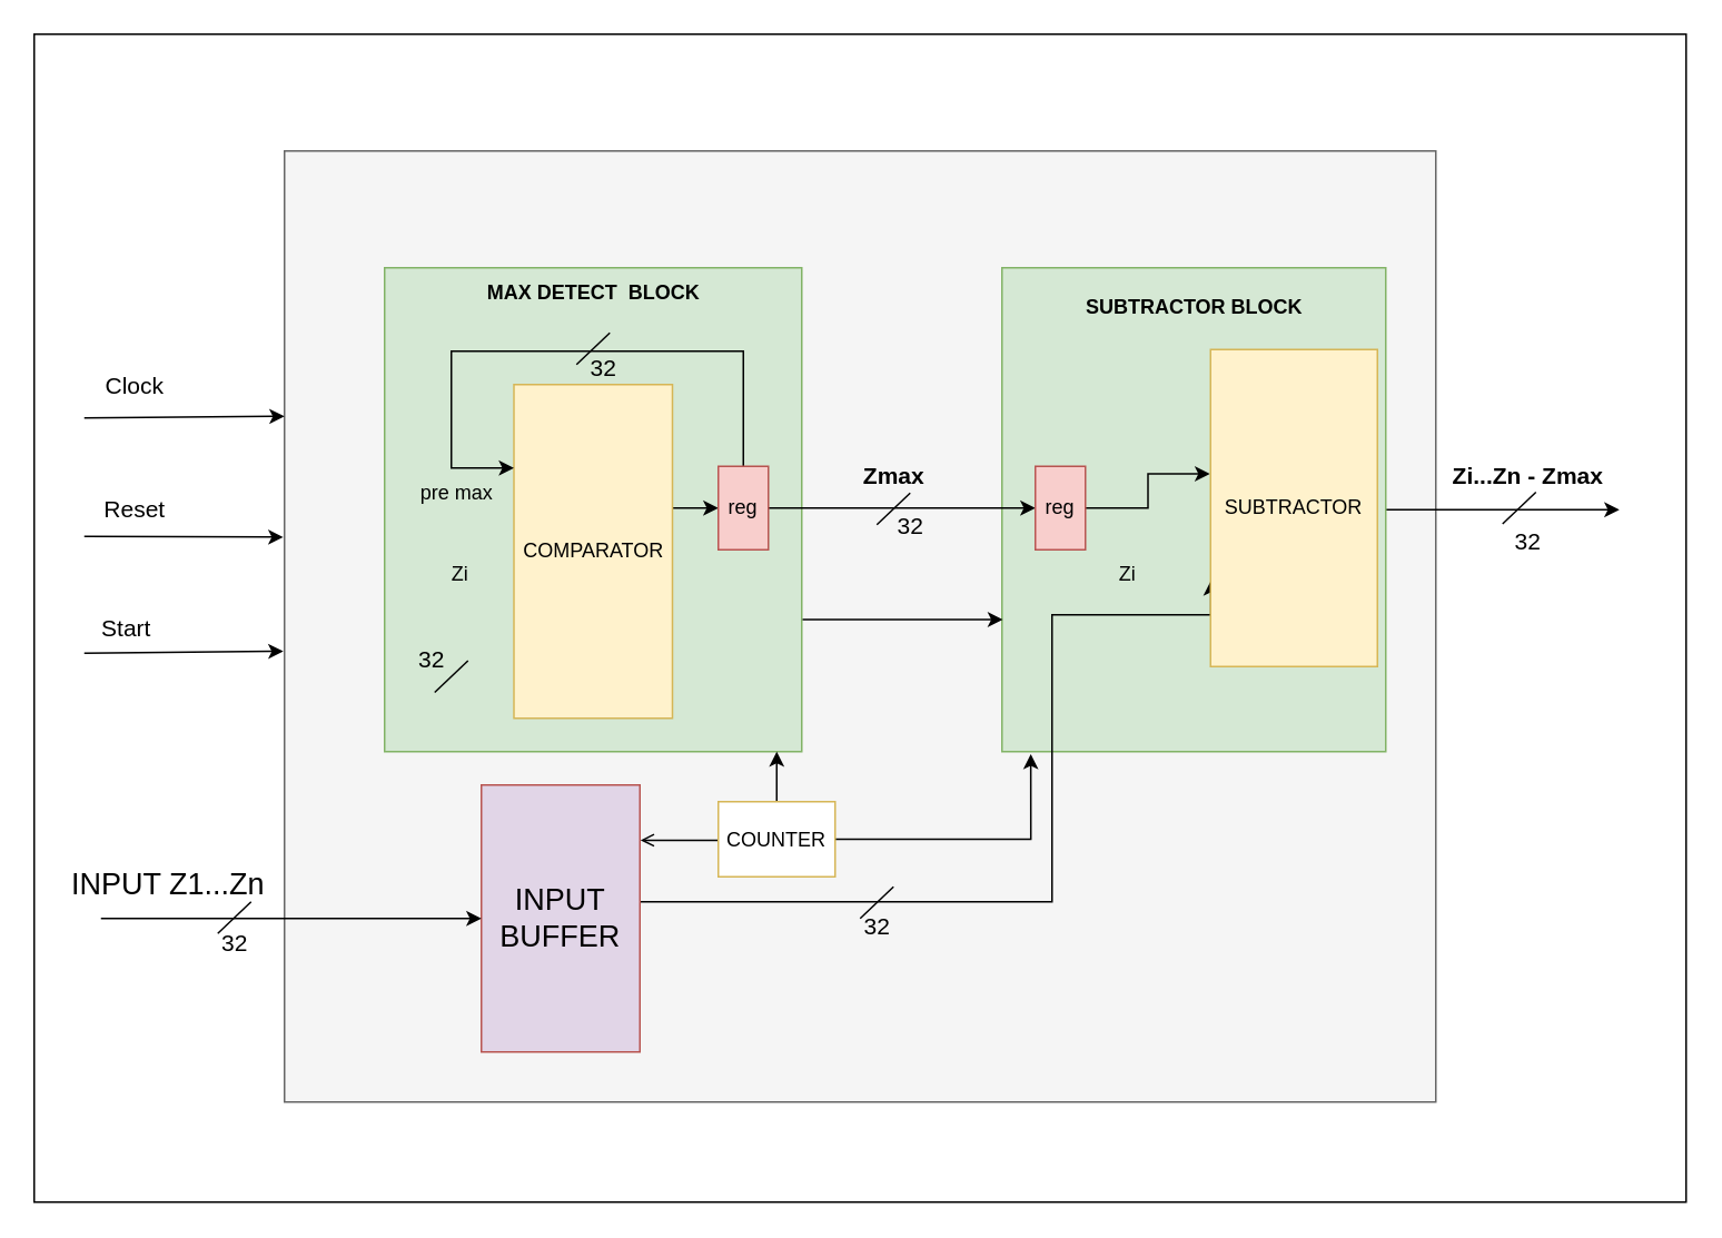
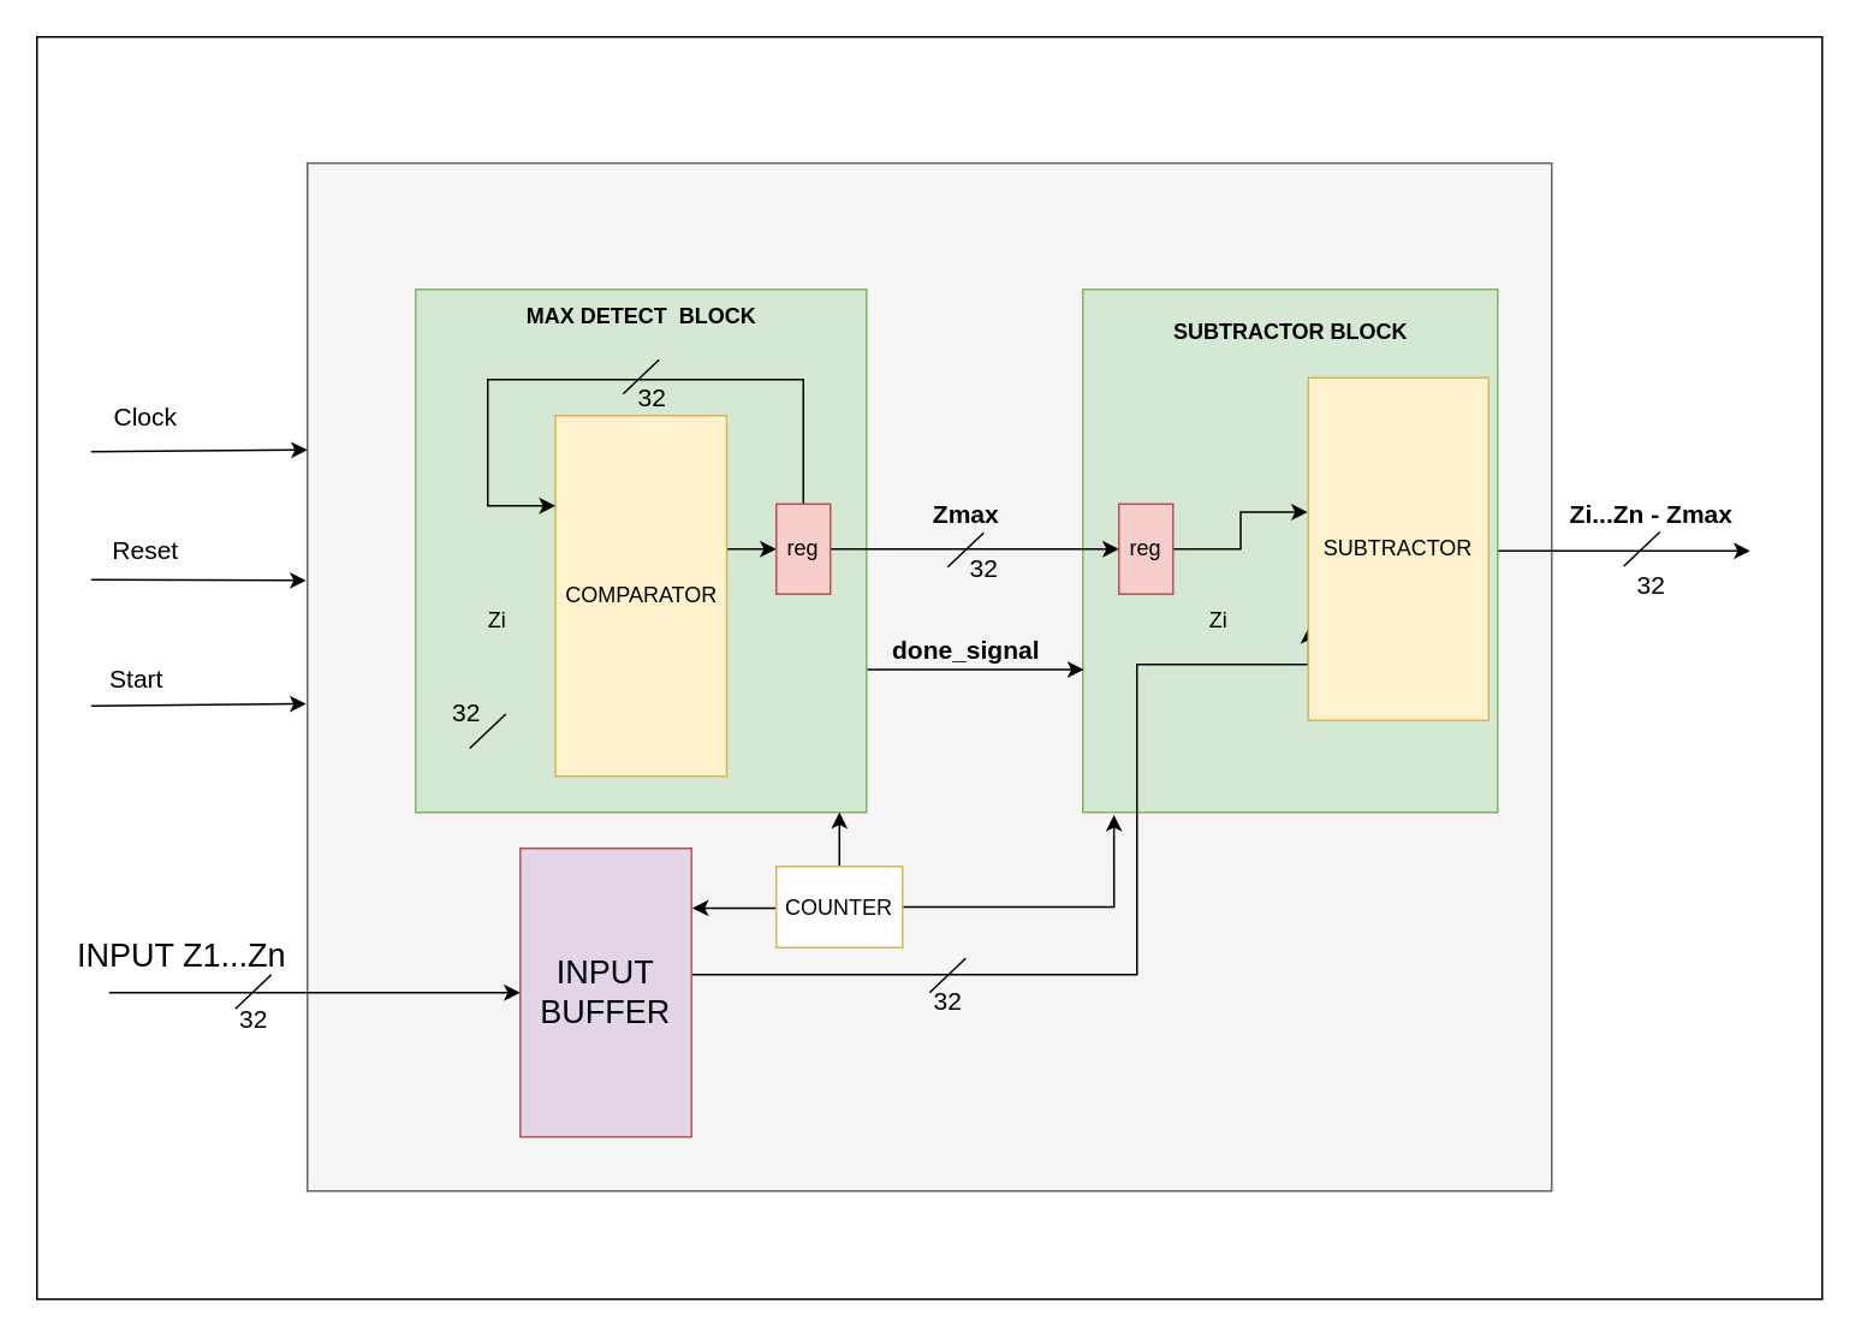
  <mxCell id="0" />
  <mxCell id="1" parent="0" />
  <mxCell id="2" value="" style="rounded=0;whiteSpace=wrap;html=1;fontSize=14;gradientColor=none;" vertex="1" parent="1"><mxGeometry x="20" y="20" width="990" height="700" as="geometry" /></mxCell>
  <mxCell id="3" value="" style="rounded=0;whiteSpace=wrap;html=1;fontSize=12;fillColor=#f5f5f5;fontColor=#333333;strokeColor=#666666;" vertex="1" parent="1"><mxGeometry x="170" y="90" width="690" height="570" as="geometry" /></mxCell>
  <mxCell id="4" style="edgeStyle=orthogonalEdgeStyle;rounded=0;orthogonalLoop=1;jettySize=auto;html=1;fontSize=14;" edge="1" parent="1" source="5"><mxGeometry relative="1" as="geometry"><mxPoint x="970" y="305" as="targetPoint" /></mxGeometry></mxCell>
  <mxCell id="5" value="" style="rounded=0;whiteSpace=wrap;html=1;fontSize=12;fillColor=#d5e8d4;strokeColor=#82b366;" vertex="1" parent="1"><mxGeometry x="600" y="160" width="230" height="290" as="geometry" /></mxCell>
  <mxCell id="6" value="" style="rounded=0;whiteSpace=wrap;html=1;fontSize=12;fillColor=#d5e8d4;strokeColor=#82b366;" vertex="1" parent="1"><mxGeometry x="230" y="160" width="250" height="290" as="geometry" /></mxCell>
  <mxCell id="7" style="edgeStyle=orthogonalEdgeStyle;rounded=0;orthogonalLoop=1;jettySize=auto;html=1;entryX=0;entryY=0.5;entryDx=0;entryDy=0;" edge="1" parent="1" target="19"><mxGeometry relative="1" as="geometry"><mxPoint x="402.5" y="304" as="sourcePoint" /></mxGeometry></mxCell>
  <mxCell id="8" value="COMPARATOR" style="rounded=0;whiteSpace=wrap;html=1;fillColor=#fff2cc;strokeColor=#d6b656;" parent="1" vertex="1"><mxGeometry x="307.5" y="230" width="95" height="200" as="geometry" /></mxCell>
  <mxCell id="9" value="&lt;font style=&quot;font-size: 14px;&quot;&gt;&lt;b&gt;Zmax&lt;/b&gt;&lt;/font&gt;" style="text;html=1;align=center;verticalAlign=middle;resizable=0;points=[];autosize=1;" parent="1" vertex="1"><mxGeometry x="505" y="270" width="60" height="30" as="geometry" /></mxCell>
  <mxCell id="10" value="Zi" style="text;html=1;align=center;verticalAlign=middle;resizable=0;points=[];autosize=1;" parent="1" vertex="1"><mxGeometry x="260" y="329" width="30" height="30" as="geometry" /></mxCell>
- <mxCell id="11" style="edgeStyle=orthogonalEdgeStyle;rounded=0;orthogonalLoop=1;jettySize=auto;html=1;entryX=1.004;entryY=0.207;entryDx=0;entryDy=0;entryPerimeter=0;fontSize=12;endArrow=open;" edge="1" parent="1" source="14" target="22"><mxGeometry relative="1" as="geometry"><Array as="points"><mxPoint x="410" y="502" /></Array></mxGeometry></mxCell>
+ <mxCell id="11" style="edgeStyle=orthogonalEdgeStyle;rounded=0;orthogonalLoop=1;jettySize=auto;html=1;entryX=1.004;entryY=0.207;entryDx=0;entryDy=0;entryPerimeter=0;fontSize=12;" edge="1" parent="1" source="14" target="22"><mxGeometry relative="1" as="geometry"><Array as="points"><mxPoint x="410" y="502" /></Array></mxGeometry></mxCell>
  <mxCell id="12" style="edgeStyle=orthogonalEdgeStyle;rounded=0;orthogonalLoop=1;jettySize=auto;html=1;entryX=0.075;entryY=1.005;entryDx=0;entryDy=0;entryPerimeter=0;fontSize=12;" edge="1" parent="1" source="14" target="5"><mxGeometry relative="1" as="geometry" /></mxCell>
  <mxCell id="13" style="edgeStyle=orthogonalEdgeStyle;rounded=0;orthogonalLoop=1;jettySize=auto;html=1;fontSize=12;" edge="1" parent="1" source="14"><mxGeometry relative="1" as="geometry"><mxPoint x="465" y="450" as="targetPoint" /></mxGeometry></mxCell>
  <mxCell id="14" value="COUNTER" style="rounded=0;whiteSpace=wrap;html=1;fillColor=#ffffff;strokeColor=#d6b656;" parent="1" vertex="1"><mxGeometry x="430" y="480" width="70" height="45" as="geometry" /></mxCell>
  <mxCell id="15" value="" style="endArrow=classic;html=1;rounded=0;exitX=1.002;exitY=0.727;exitDx=0;exitDy=0;exitPerimeter=0;entryX=0.002;entryY=0.727;entryDx=0;entryDy=0;entryPerimeter=0;" parent="1" source="6" edge="1" target="5"><mxGeometry width="50" height="50" relative="1" as="geometry"><mxPoint x="480" y="424" as="sourcePoint" /><mxPoint x="590" y="370" as="targetPoint" /></mxGeometry></mxCell>
+ <mxCell id="16" value="&lt;font style=&quot;font-size: 14px;&quot;&gt;&lt;b&gt;done_signal&lt;/b&gt;&lt;/font&gt;" style="text;html=1;align=center;verticalAlign=middle;resizable=0;points=[];autosize=1;" parent="1" vertex="1"><mxGeometry x="480" y="345" width="110" height="30" as="geometry" /></mxCell>
  <mxCell id="17" style="edgeStyle=orthogonalEdgeStyle;rounded=0;orthogonalLoop=1;jettySize=auto;html=1;entryX=0;entryY=0.25;entryDx=0;entryDy=0;fontSize=12;" edge="1" parent="1" source="19" target="8"><mxGeometry relative="1" as="geometry"><Array as="points"><mxPoint x="445" y="210" /><mxPoint x="270" y="210" /><mxPoint x="270" y="280" /></Array></mxGeometry></mxCell>
  <mxCell id="18" style="edgeStyle=orthogonalEdgeStyle;rounded=0;orthogonalLoop=1;jettySize=auto;html=1;entryX=0;entryY=0.5;entryDx=0;entryDy=0;fontSize=24;" edge="1" parent="1" source="19" target="25"><mxGeometry relative="1" as="geometry" /></mxCell>
  <mxCell id="19" value="reg" style="whiteSpace=wrap;html=1;fillColor=#f8cecc;strokeColor=#b85450;" vertex="1" parent="1"><mxGeometry x="430" y="279" width="30" height="50" as="geometry" /></mxCell>
- <mxCell id="20" value="pre max" style="text;html=1;align=center;verticalAlign=middle;resizable=0;points=[];autosize=1;" vertex="1" parent="1"><mxGeometry x="237.5" y="280" width="70" height="30" as="geometry" /></mxCell>
  <mxCell id="21" style="edgeStyle=orthogonalEdgeStyle;rounded=0;orthogonalLoop=1;jettySize=auto;html=1;entryX=0.002;entryY=0.729;entryDx=0;entryDy=0;fontSize=12;entryPerimeter=0;" edge="1" parent="1" target="26"><mxGeometry relative="1" as="geometry"><mxPoint x="383" y="549" as="sourcePoint" /><Array as="points"><mxPoint x="383" y="540" /><mxPoint x="630" y="540" /><mxPoint x="630" y="368" /></Array></mxGeometry></mxCell>
  <mxCell id="22" value="INPUT BUFFER" style="rounded=0;whiteSpace=wrap;html=1;fontSize=18;fillColor=#e1d5e7;strokeColor=#b85450;" vertex="1" parent="1"><mxGeometry x="288" y="470" width="95" height="160" as="geometry" /></mxCell>
  <mxCell id="23" value="&lt;b&gt;MAX DETECT&amp;nbsp; BLOCK&lt;/b&gt;" style="text;html=1;align=center;verticalAlign=middle;resizable=0;points=[];autosize=1;strokeColor=none;fillColor=none;fontSize=12;" vertex="1" parent="1"><mxGeometry x="280" y="160" width="150" height="30" as="geometry" /></mxCell>
  <mxCell id="24" style="edgeStyle=orthogonalEdgeStyle;rounded=0;orthogonalLoop=1;jettySize=auto;html=1;entryX=-0.004;entryY=0.392;entryDx=0;entryDy=0;entryPerimeter=0;fontSize=12;" edge="1" parent="1" source="25" target="26"><mxGeometry relative="1" as="geometry" /></mxCell>
  <mxCell id="25" value="reg" style="whiteSpace=wrap;html=1;fillColor=#f8cecc;strokeColor=#b85450;" vertex="1" parent="1"><mxGeometry x="620" y="279" width="30" height="50" as="geometry" /></mxCell>
  <mxCell id="26" value="SUBTRACTOR" style="rounded=0;whiteSpace=wrap;html=1;fontSize=12;fillColor=#fff2cc;strokeColor=#d6b656;" vertex="1" parent="1"><mxGeometry x="725" y="209" width="100" height="190" as="geometry" /></mxCell>
  <mxCell id="27" value="&lt;b&gt;SUBTRACTOR BLOCK&lt;/b&gt;" style="text;html=1;align=center;verticalAlign=middle;resizable=0;points=[];autosize=1;strokeColor=none;fillColor=none;fontSize=12;" vertex="1" parent="1"><mxGeometry x="640" y="169" width="150" height="30" as="geometry" /></mxCell>
  <mxCell id="28" value="Zi" style="text;html=1;align=center;verticalAlign=middle;resizable=0;points=[];autosize=1;" vertex="1" parent="1"><mxGeometry x="660" y="329" width="30" height="30" as="geometry" /></mxCell>
  <mxCell id="29" value="&lt;b&gt;&lt;font style=&quot;font-size: 14px;&quot;&gt;Zi...Zn - Zmax&lt;/font&gt;&lt;/b&gt;" style="text;html=1;align=center;verticalAlign=middle;resizable=0;points=[];autosize=1;strokeColor=none;fillColor=none;fontSize=12;" vertex="1" parent="1"><mxGeometry x="860" y="270" width="110" height="30" as="geometry" /></mxCell>
  <mxCell id="30" value="INPUT Z1...Zn" style="text;html=1;align=center;verticalAlign=middle;resizable=0;points=[];autosize=1;strokeColor=none;fillColor=none;fontSize=18;" vertex="1" parent="1"><mxGeometry x="30" y="510" width="140" height="40" as="geometry" /></mxCell>
  <mxCell id="31" value="" style="endArrow=classic;html=1;rounded=0;fontSize=18;entryX=0;entryY=0.279;entryDx=0;entryDy=0;entryPerimeter=0;" edge="1" parent="1" target="3"><mxGeometry width="50" height="50" relative="1" as="geometry"><mxPoint x="50" y="250" as="sourcePoint" /><mxPoint x="168.89" y="249.48" as="targetPoint" /></mxGeometry></mxCell>
  <mxCell id="32" value="&lt;font style=&quot;font-size: 14px;&quot;&gt;Clock&lt;/font&gt;" style="text;html=1;align=center;verticalAlign=middle;resizable=0;points=[];autosize=1;strokeColor=none;fillColor=none;fontSize=18;" vertex="1" parent="1"><mxGeometry x="50" y="210" width="60" height="40" as="geometry" /></mxCell>
  <mxCell id="33" value="&lt;font style=&quot;font-size: 14px;&quot;&gt;Reset&lt;/font&gt;" style="text;html=1;align=center;verticalAlign=middle;resizable=0;points=[];autosize=1;strokeColor=none;fillColor=none;fontSize=18;" vertex="1" parent="1"><mxGeometry x="50" y="284" width="60" height="40" as="geometry" /></mxCell>
  <mxCell id="34" value="" style="endArrow=classic;html=1;rounded=0;fontSize=18;entryX=-0.001;entryY=0.406;entryDx=0;entryDy=0;entryPerimeter=0;" edge="1" parent="1" target="3"><mxGeometry width="50" height="50" relative="1" as="geometry"><mxPoint x="50" y="321" as="sourcePoint" /><mxPoint x="168.89" y="322.44" as="targetPoint" /></mxGeometry></mxCell>
  <mxCell id="35" value="" style="endArrow=classic;html=1;rounded=0;fontSize=18;entryX=-0.001;entryY=0.526;entryDx=0;entryDy=0;entryPerimeter=0;" edge="1" parent="1" target="3"><mxGeometry width="50" height="50" relative="1" as="geometry"><mxPoint x="50" y="391" as="sourcePoint" /><mxPoint x="170" y="389" as="targetPoint" /></mxGeometry></mxCell>
  <mxCell id="36" value="&lt;font style=&quot;font-size: 14px;&quot;&gt;Start&lt;/font&gt;" style="text;html=1;align=center;verticalAlign=middle;resizable=0;points=[];autosize=1;strokeColor=none;fillColor=none;fontSize=18;" vertex="1" parent="1"><mxGeometry x="50" y="355" width="50" height="40" as="geometry" /></mxCell>
  <mxCell id="37" value="" style="endArrow=none;html=1;rounded=0;fontSize=14;" edge="1" parent="1"><mxGeometry width="50" height="50" relative="1" as="geometry"><mxPoint x="260" y="414.5" as="sourcePoint" /><mxPoint x="280" y="395.5" as="targetPoint" /></mxGeometry></mxCell>
  <mxCell id="38" value="" style="endArrow=none;html=1;rounded=0;fontSize=14;" edge="1" parent="1"><mxGeometry width="50" height="50" relative="1" as="geometry"><mxPoint x="345" y="218" as="sourcePoint" /><mxPoint x="365" y="199" as="targetPoint" /></mxGeometry></mxCell>
  <mxCell id="39" value="" style="endArrow=none;html=1;rounded=0;fontSize=14;" edge="1" parent="1"><mxGeometry width="50" height="50" relative="1" as="geometry"><mxPoint x="130" y="559" as="sourcePoint" /><mxPoint x="150" y="540" as="targetPoint" /></mxGeometry></mxCell>
  <mxCell id="40" value="" style="endArrow=none;html=1;rounded=0;fontSize=14;" edge="1" parent="1"><mxGeometry width="50" height="50" relative="1" as="geometry"><mxPoint x="525" y="314" as="sourcePoint" /><mxPoint x="545" y="295" as="targetPoint" /></mxGeometry></mxCell>
  <mxCell id="41" value="" style="endArrow=none;html=1;rounded=0;fontSize=14;" edge="1" parent="1"><mxGeometry width="50" height="50" relative="1" as="geometry"><mxPoint x="900" y="313.5" as="sourcePoint" /><mxPoint x="920" y="294.5" as="targetPoint" /></mxGeometry></mxCell>
  <mxCell id="42" value="" style="endArrow=none;html=1;rounded=0;fontSize=14;" edge="1" parent="1"><mxGeometry width="50" height="50" relative="1" as="geometry"><mxPoint x="515" y="550" as="sourcePoint" /><mxPoint x="535" y="531" as="targetPoint" /></mxGeometry></mxCell>
  <mxCell id="43" value="32" style="text;html=1;align=center;verticalAlign=middle;resizable=0;points=[];autosize=1;strokeColor=none;fillColor=none;fontSize=14;" vertex="1" parent="1"><mxGeometry x="120" y="550" width="40" height="30" as="geometry" /></mxCell>
  <mxCell id="44" value="32" style="text;html=1;align=center;verticalAlign=middle;resizable=0;points=[];autosize=1;strokeColor=none;fillColor=none;fontSize=14;" vertex="1" parent="1"><mxGeometry x="341" y="205" width="40" height="30" as="geometry" /></mxCell>
  <mxCell id="45" value="32" style="text;html=1;align=center;verticalAlign=middle;resizable=0;points=[];autosize=1;strokeColor=none;fillColor=none;fontSize=14;" vertex="1" parent="1"><mxGeometry x="237.5" y="380" width="40" height="30" as="geometry" /></mxCell>
  <mxCell id="46" value="32" style="text;html=1;align=center;verticalAlign=middle;resizable=0;points=[];autosize=1;strokeColor=none;fillColor=none;fontSize=14;" vertex="1" parent="1"><mxGeometry x="525" y="300" width="40" height="30" as="geometry" /></mxCell>
  <mxCell id="47" value="32" style="text;html=1;align=center;verticalAlign=middle;resizable=0;points=[];autosize=1;strokeColor=none;fillColor=none;fontSize=14;" vertex="1" parent="1"><mxGeometry x="505" y="540" width="40" height="30" as="geometry" /></mxCell>
  <mxCell id="48" value="32" style="text;html=1;align=center;verticalAlign=middle;resizable=0;points=[];autosize=1;strokeColor=none;fillColor=none;fontSize=14;" vertex="1" parent="1"><mxGeometry x="895" y="309" width="40" height="30" as="geometry" /></mxCell>
  <mxCell id="49" value="" style="endArrow=classic;html=1;rounded=0;fontSize=14;entryX=0;entryY=0.5;entryDx=0;entryDy=0;" edge="1" parent="1" target="22"><mxGeometry width="50" height="50" relative="1" as="geometry"><mxPoint x="60" y="550" as="sourcePoint" /><mxPoint x="130" y="530" as="targetPoint" /></mxGeometry></mxCell>
